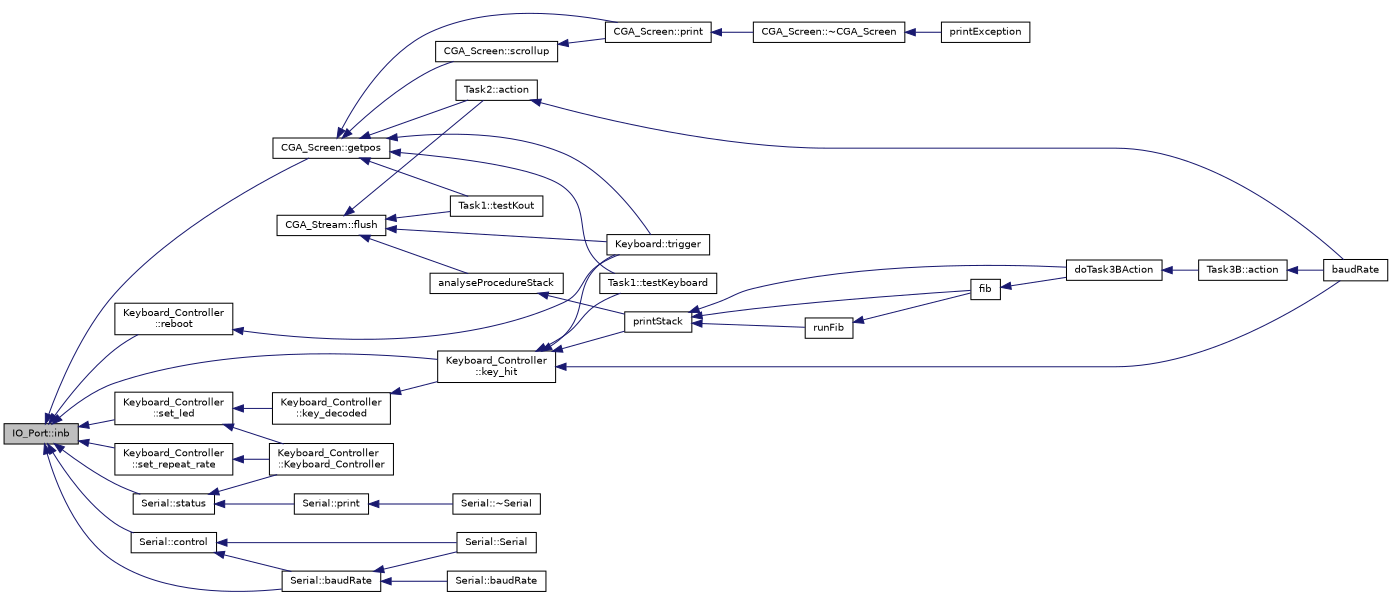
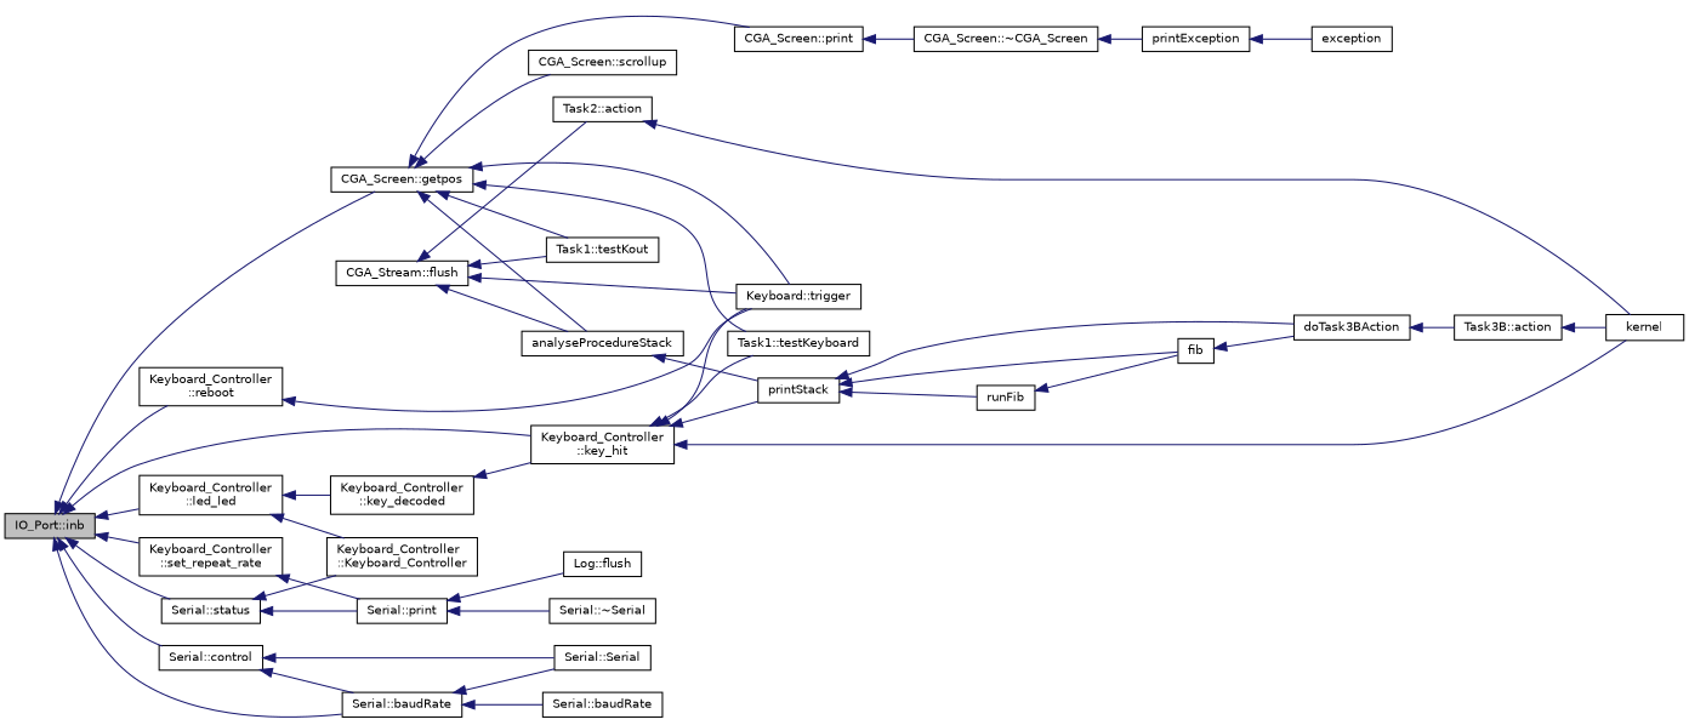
  digraph {
    rankdir=LR
    node [color=black fontname=Helvetica fontsize=10 shape=record]
    edge [color=midnightblue dir=back fontname=Helvetica fontsize=10 labelfontname=Helvetica labelfontsize=10 style=solid]
    n1 [fillcolor=grey75 fontcolor=black height=0.2 label="IO_Port::inb" style=filled width=0.4]
    n2 [height=0.2 label="CGA_Screen::getpos" width=0.4]
    n3 [height=0.2 label="Keyboard_Controller\l::reboot" width=0.4]
    n4 [height=0.2 label="Keyboard_Controller\l::key_hit" width=0.4]
    n5 [height=0.2 label="Keyboard_Controller\l::set_repeat_rate" width=0.4]
-   n6 [height=0.2 label="Keyboard_Controller\l::set_led" width=0.4]
+   n6 [height=0.2 label="Keyboard_Controller\l::led_led" width=0.4]
    n7 [height=0.2 label="Serial::status" width=0.4]
    n8 [height=0.2 label="Serial::control" width=0.4]
    n9 [height=0.2 label="Serial::baudRate" width=0.4]
    n10 [height=0.2 label="Keyboard::trigger" width=0.4]
    n11 [height=0.2 label="CGA_Screen::print" width=0.4]
    n12 [height=0.2 label="Task1::testKout" width=0.4]
    n13 [height=0.2 label="Task1::testKeyboard" width=0.4]
    n14 [height=0.2 label="Task2::action" width=0.4]
    n15 [height=0.2 label="CGA_Screen::scrollup" width=0.4]
    n16 [height=0.2 label="Keyboard_Controller\l::Keyboard_Controller" width=0.4]
    n17 [height=0.2 label=printStack width=0.4]
-   n18 [height=0.2 label=baudRate width=0.4]
+   n18 [height=0.2 label=kernel width=0.4]
    n19 [height=0.2 label="Keyboard_Controller\l::key_decoded" width=0.4]
    n20 [height=0.2 label="Serial::print" width=0.4]
    n21 [height=0.2 label="Serial::Serial" width=0.4]
    n22 [height=0.2 label="Serial::baudRate" width=0.4]
    n23 [height=0.2 label="CGA_Screen::~CGA_Screen" width=0.4]
    n24 [height=0.2 label="CGA_Stream::flush" width=0.4]
    n25 [height=0.2 label=analyseProcedureStack width=0.4]
    n26 [height=0.2 label=printException width=0.4]
+   n27 [height=0.2 label=exception width=0.4]
    n28 [height=0.2 label=runFib width=0.4]
    n29 [height=0.2 label=fib width=0.4]
    n30 [height=0.2 label=doTask3BAction width=0.4]
    n31 [height=0.2 label="Task3B::action" width=0.4]
+   n32 [height=0.2 label="Log::flush" width=0.4]
    n33 [height=0.2 label="Serial::~Serial" width=0.4]
    n1 -> n2
    n1 -> n3
    n1 -> n4
    n1 -> n5
    n1 -> n6
    n1 -> n7
    n1 -> n8
    n1 -> n9
    n2 -> n10
    n2 -> n11
    n2 -> n12
    n2 -> n13
-   n2 -> n14
+   n2 -> n25
    n2 -> n15
    n3 -> n10
    n4 -> n10
    n4 -> n13
    n4 -> n17
    n4 -> n18
-   n5 -> n16
+   n5 -> n20
    n6 -> n16
    n6 -> n19
    n7 -> n16
    n7 -> n20
    n8 -> n9
    n8 -> n21
    n9 -> n21
    n9 -> n22
    n11 -> n23
    n14 -> n18
-   n15 -> n11
    n17 -> n28
    n17 -> n29
    n17 -> n30
    n19 -> n4
+   n20 -> n32
    n20 -> n33
    n23 -> n26
    n24 -> n10
    n24 -> n12
    n24 -> n14
    n24 -> n25
    n25 -> n17
+   n26 -> n27
    n28 -> n29
    n29 -> n30
    n30 -> n31
    n31 -> n18
  }
